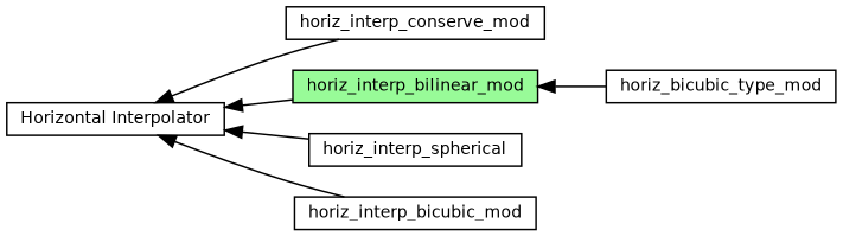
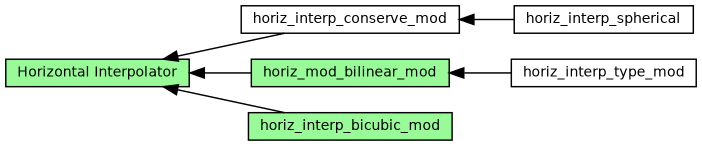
  digraph {
    rankdir=LR
    node [color=black fillcolor=white fontname=Helvetica fontsize=10 shape=box style=filled]
    edge [dir=back fontname=Helvetica fontsize=10 labelfontname=Helvetica labelfontsize=10 shape=plaintext style=solid]
    n1 [height=0.2 label=horiz_interp_conserve_mod width=0.4]
-   n2 [fontcolor=black height=0.2 label="Horizontal Interpolator" width=0.4]
-   n3 [fillcolor=palegreen height=0.2 label=horiz_interp_bilinear_mod width=0.4]
+   n2 [fillcolor=palegreen fontcolor=black height=0.2 label="Horizontal Interpolator" width=0.4]
+   n3 [fillcolor=palegreen height=0.2 label=horiz_mod_bilinear_mod width=0.4]
    n4 [height=0.2 label=horiz_interp_spherical width=0.4]
-   n5 [height=0.2 label=horiz_interp_bicubic_mod width=0.4]
-   n6 [height=0.2 label=horiz_bicubic_type_mod width=0.4]
+   n5 [fillcolor=palegreen height=0.2 label=horiz_interp_bicubic_mod width=0.4]
+   n6 [height=0.2 label=horiz_interp_type_mod width=0.4]
    n2 -> n1
    n2 -> n3
-   n2 -> n4
+   n1 -> n4
    n2 -> n5
    n3 -> n6
  }
